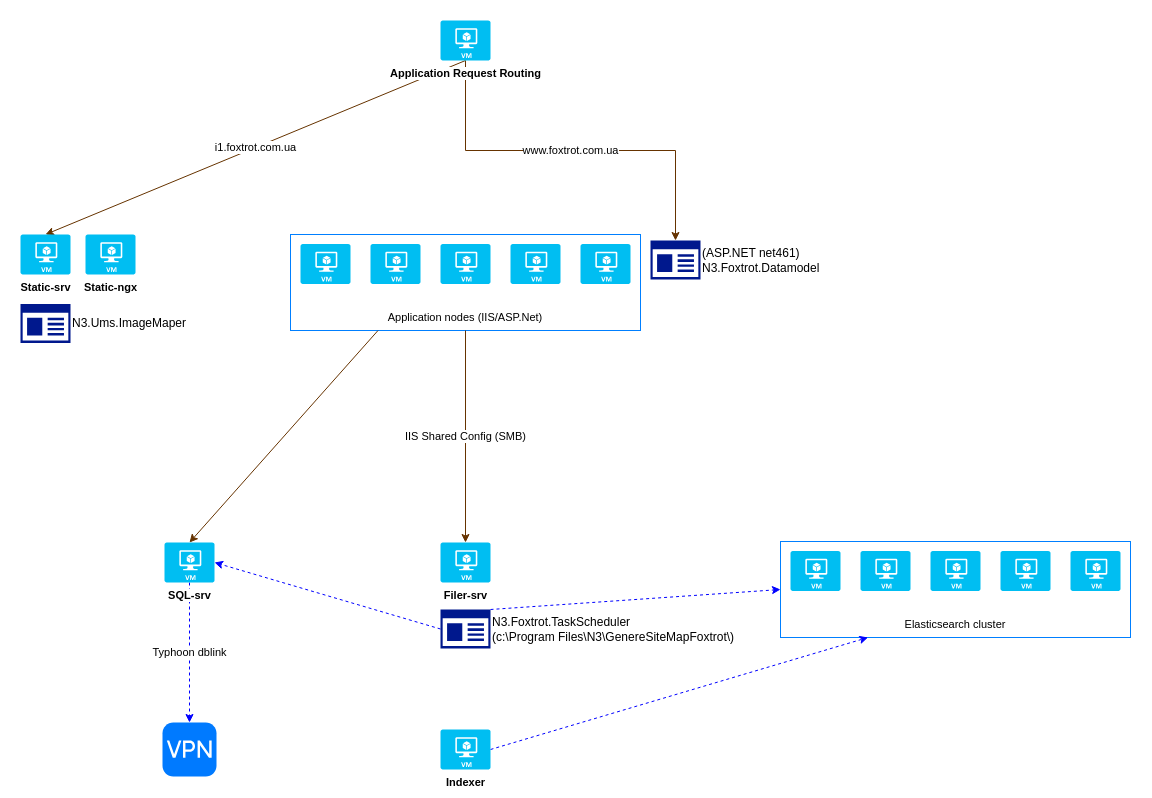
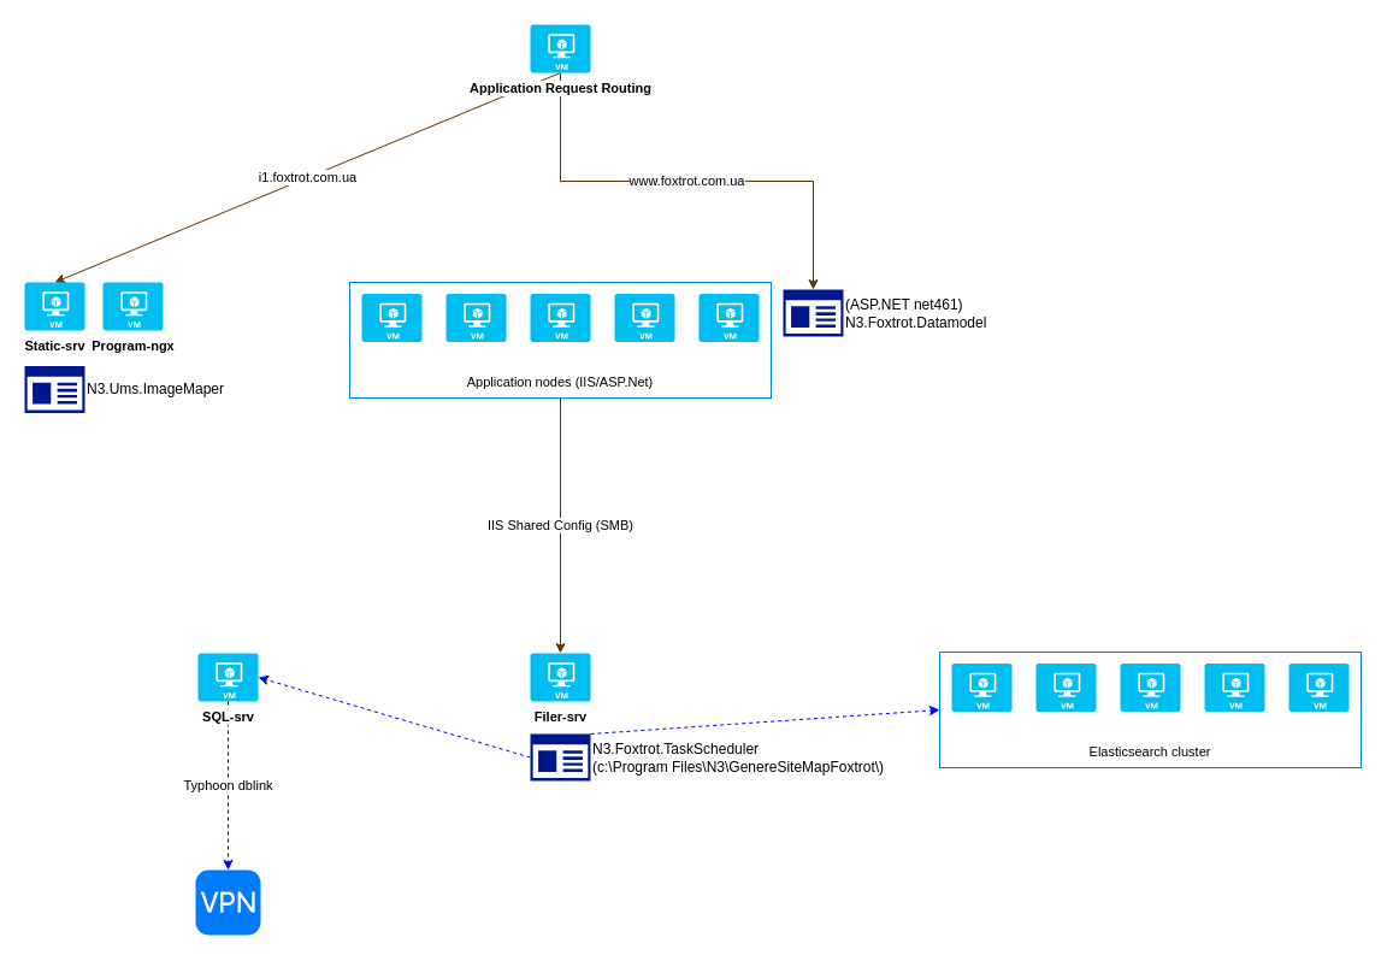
  <mxCell id="0" />
  <mxCell id="1" parent="0" />
  <mxCell id="2" value="www.foxtrot.com.ua" style="edgeStyle=orthogonalEdgeStyle;rounded=0;orthogonalLoop=1;jettySize=auto;html=1;exitX=0.5;exitY=1;exitDx=0;exitDy=0;exitPerimeter=0;strokeColor=#663300;fontSize=11;fontColor=#000000;" parent="1" source="4" target="23" edge="1"><mxGeometry relative="1" as="geometry" /></mxCell>
  <mxCell id="3" value="i1.foxtrot.com.ua" style="rounded=0;orthogonalLoop=1;jettySize=auto;html=1;exitX=0.5;exitY=1;exitDx=0;exitDy=0;exitPerimeter=0;entryX=0.5;entryY=0;entryDx=0;entryDy=0;entryPerimeter=0;strokeColor=#663300;fontSize=11;fontColor=#000000;" parent="1" source="4" target="33" edge="1"><mxGeometry relative="1" as="geometry" /></mxCell>
  <mxCell id="4" value="Application Request Routing" style="verticalLabelPosition=bottom;html=1;verticalAlign=top;align=center;strokeColor=none;fillColor=#00BEF2;shape=mxgraph.azure.virtual_machine;labelBackgroundColor=#ffffff;fontSize=11;fontColor=#000000;fontStyle=1" parent="1" vertex="1"><mxGeometry x="440" y="20" width="50" height="40" as="geometry" /></mxCell>
  <mxCell id="5" value="" style="group" parent="1" vertex="1" connectable="0"><mxGeometry x="290" y="234" width="350" height="96" as="geometry" /></mxCell>
  <mxCell id="6" value="Application nodes (IIS/ASP.Net)" style="rounded=0;whiteSpace=wrap;html=1;labelBackgroundColor=#ffffff;strokeColor=#007FFF;fontSize=11;fontColor=#000000;labelPosition=center;verticalLabelPosition=bottom;align=center;verticalAlign=top;spacing=-24;" parent="5" vertex="1"><mxGeometry width="350" height="96" as="geometry" /></mxCell>
  <mxCell id="7" value="" style="verticalLabelPosition=bottom;html=1;verticalAlign=top;align=center;strokeColor=none;fillColor=#00BEF2;shape=mxgraph.azure.virtual_machine;labelBackgroundColor=#ffffff;fontSize=11;fontColor=#000000;" parent="5" vertex="1"><mxGeometry x="10" y="9.5" width="50" height="40" as="geometry" /></mxCell>
  <mxCell id="8" value="" style="verticalLabelPosition=bottom;html=1;verticalAlign=top;align=center;strokeColor=none;fillColor=#00BEF2;shape=mxgraph.azure.virtual_machine;labelBackgroundColor=#ffffff;fontSize=11;fontColor=#000000;" parent="5" vertex="1"><mxGeometry x="80" y="9.5" width="50" height="40" as="geometry" /></mxCell>
  <mxCell id="9" value="" style="verticalLabelPosition=bottom;html=1;verticalAlign=top;align=center;strokeColor=none;fillColor=#00BEF2;shape=mxgraph.azure.virtual_machine;labelBackgroundColor=#ffffff;fontSize=11;fontColor=#000000;" parent="5" vertex="1"><mxGeometry x="150" y="9.5" width="50" height="40" as="geometry" /></mxCell>
  <mxCell id="10" value="" style="verticalLabelPosition=bottom;html=1;verticalAlign=top;align=center;strokeColor=none;fillColor=#00BEF2;shape=mxgraph.azure.virtual_machine;labelBackgroundColor=#ffffff;fontSize=11;fontColor=#000000;" parent="5" vertex="1"><mxGeometry x="220" y="9.5" width="50" height="40" as="geometry" /></mxCell>
  <mxCell id="11" value="" style="verticalLabelPosition=bottom;html=1;verticalAlign=top;align=center;strokeColor=none;fillColor=#00BEF2;shape=mxgraph.azure.virtual_machine;labelBackgroundColor=#ffffff;fontSize=11;fontColor=#000000;" parent="5" vertex="1"><mxGeometry x="290" y="9.5" width="50" height="40" as="geometry" /></mxCell>
  <mxCell id="12" value="" style="group" parent="1" vertex="1" connectable="0"><mxGeometry x="780" y="541" width="350" height="96" as="geometry" /></mxCell>
  <mxCell id="13" value="Elasticsearch cluster" style="rounded=0;whiteSpace=wrap;html=1;labelBackgroundColor=#ffffff;strokeColor=#007FFF;fontSize=11;fontColor=#000000;labelPosition=center;verticalLabelPosition=bottom;align=center;verticalAlign=top;spacing=-24;" parent="12" vertex="1"><mxGeometry width="350" height="96" as="geometry" /></mxCell>
  <mxCell id="14" value="" style="verticalLabelPosition=bottom;html=1;verticalAlign=top;align=center;strokeColor=none;fillColor=#00BEF2;shape=mxgraph.azure.virtual_machine;labelBackgroundColor=#ffffff;fontSize=11;fontColor=#000000;" parent="12" vertex="1"><mxGeometry x="10" y="9.5" width="50" height="40" as="geometry" /></mxCell>
  <mxCell id="15" value="" style="verticalLabelPosition=bottom;html=1;verticalAlign=top;align=center;strokeColor=none;fillColor=#00BEF2;shape=mxgraph.azure.virtual_machine;labelBackgroundColor=#ffffff;fontSize=11;fontColor=#000000;" parent="12" vertex="1"><mxGeometry x="80" y="9.5" width="50" height="40" as="geometry" /></mxCell>
  <mxCell id="16" value="" style="verticalLabelPosition=bottom;html=1;verticalAlign=top;align=center;strokeColor=none;fillColor=#00BEF2;shape=mxgraph.azure.virtual_machine;labelBackgroundColor=#ffffff;fontSize=11;fontColor=#000000;" parent="12" vertex="1"><mxGeometry x="150" y="9.5" width="50" height="40" as="geometry" /></mxCell>
  <mxCell id="17" value="" style="verticalLabelPosition=bottom;html=1;verticalAlign=top;align=center;strokeColor=none;fillColor=#00BEF2;shape=mxgraph.azure.virtual_machine;labelBackgroundColor=#ffffff;fontSize=11;fontColor=#000000;" parent="12" vertex="1"><mxGeometry x="220" y="9.5" width="50" height="40" as="geometry" /></mxCell>
  <mxCell id="18" value="" style="verticalLabelPosition=bottom;html=1;verticalAlign=top;align=center;strokeColor=none;fillColor=#00BEF2;shape=mxgraph.azure.virtual_machine;labelBackgroundColor=#ffffff;fontSize=11;fontColor=#000000;" parent="12" vertex="1"><mxGeometry x="290" y="9.5" width="50" height="40" as="geometry" /></mxCell>
  <mxCell id="19" value="IIS Shared Config (SMB)" style="edgeStyle=none;rounded=0;orthogonalLoop=1;jettySize=auto;html=1;exitX=0.5;exitY=1;exitDx=0;exitDy=0;entryX=0.5;entryY=0;entryDx=0;entryDy=0;entryPerimeter=0;strokeColor=#663300;fontSize=11;fontColor=#000000;" parent="1" source="6" target="30" edge="1"><mxGeometry relative="1" as="geometry" /></mxCell>
  <mxCell id="20" value="Typhoon dblink" style="edgeStyle=none;rounded=0;orthogonalLoop=1;jettySize=auto;html=1;exitX=0.5;exitY=1;exitDx=0;exitDy=0;exitPerimeter=0;dashed=1;strokeColor=#0000FF;fontSize=11;fontColor=#000000;" parent="1" source="21" target="26" edge="1"><mxGeometry relative="1" as="geometry"><mxPoint x="188.571" y="720" as="targetPoint" /></mxGeometry></mxCell>
  <mxCell id="21" value="SQL-srv" style="verticalLabelPosition=bottom;html=1;verticalAlign=top;align=center;strokeColor=none;fillColor=#00BEF2;shape=mxgraph.azure.virtual_machine;labelBackgroundColor=#ffffff;fontSize=11;fontColor=#000000;fontStyle=1" parent="1" vertex="1"><mxGeometry x="164" y="542" width="50" height="40" as="geometry" /></mxCell>
- <mxCell id="22" style="edgeStyle=none;rounded=0;orthogonalLoop=1;jettySize=auto;html=1;exitX=0.25;exitY=1;exitDx=0;exitDy=0;entryX=0.5;entryY=0;entryDx=0;entryDy=0;entryPerimeter=0;strokeColor=#663300;fontSize=11;fontColor=#000000;" parent="1" source="6" target="21" edge="1"><mxGeometry relative="1" as="geometry" /></mxCell>
  <mxCell id="23" value="(ASP.NET net461)&lt;br&gt;N3.Foxtrot.Datamodel" style="pointerEvents=1;shadow=0;dashed=0;html=1;strokeColor=none;labelPosition=right;verticalLabelPosition=middle;verticalAlign=middle;align=left;shape=mxgraph.mscae.enterprise.app_generic;fillColor=#00188D;labelBackgroundColor=#ffffff;" parent="1" vertex="1"><mxGeometry x="650" y="240" width="50" height="39" as="geometry" /></mxCell>
  <mxCell id="24" style="edgeStyle=none;rounded=0;orthogonalLoop=1;jettySize=auto;html=1;exitX=0;exitY=0.5;exitDx=0;exitDy=0;exitPerimeter=0;entryX=1;entryY=0.5;entryDx=0;entryDy=0;entryPerimeter=0;dashed=1;strokeColor=#0000FF;fontSize=11;fontColor=#000000;" parent="1" source="31" target="21" edge="1"><mxGeometry relative="1" as="geometry" /></mxCell>
  <mxCell id="25" style="edgeStyle=none;rounded=0;orthogonalLoop=1;jettySize=auto;html=1;exitX=1;exitY=0;exitDx=0;exitDy=0;exitPerimeter=0;entryX=0;entryY=0.5;entryDx=0;entryDy=0;dashed=1;strokeColor=#0000FF;fontSize=11;fontColor=#000000;" parent="1" source="31" target="13" edge="1"><mxGeometry relative="1" as="geometry" /></mxCell>
  <mxCell id="26" value="" style="html=1;strokeWidth=1;shadow=0;dashed=0;shape=mxgraph.ios7.misc.vpn;fillColor=#007AFF;strokeColor=none;buttonText=;strokeColor2=#222222;fontColor=#222222;fontSize=8;verticalLabelPosition=bottom;verticalAlign=top;align=center;labelBackgroundColor=#ffffff;" parent="1" vertex="1"><mxGeometry x="162" y="722" width="54" height="54" as="geometry" /></mxCell>
- <mxCell id="27" style="edgeStyle=none;rounded=0;orthogonalLoop=1;jettySize=auto;html=1;exitX=1;exitY=0.5;exitDx=0;exitDy=0;exitPerimeter=0;entryX=0.25;entryY=1;entryDx=0;entryDy=0;dashed=1;strokeColor=#0000FF;fontSize=11;fontColor=#000000;" parent="1" source="28" target="13" edge="1"><mxGeometry relative="1" as="geometry" /></mxCell>
- <mxCell id="28" value="Indexer" style="verticalLabelPosition=bottom;html=1;verticalAlign=top;align=center;strokeColor=none;fillColor=#00BEF2;shape=mxgraph.azure.virtual_machine;labelBackgroundColor=#ffffff;fontSize=11;fontColor=#000000;fontStyle=1" parent="1" vertex="1"><mxGeometry x="440" y="729" width="50" height="40" as="geometry" /></mxCell>
  <mxCell id="29" value="" style="group" parent="1" vertex="1" connectable="0"><mxGeometry x="440" y="542" width="50" height="106" as="geometry" /></mxCell>
  <mxCell id="30" value="Filer-srv" style="verticalLabelPosition=bottom;html=1;verticalAlign=top;align=center;strokeColor=none;fillColor=#00BEF2;shape=mxgraph.azure.virtual_machine;labelBackgroundColor=#ffffff;fontSize=11;fontColor=#000000;fontStyle=1" parent="29" vertex="1"><mxGeometry width="50" height="40" as="geometry" /></mxCell>
  <mxCell id="31" value="&lt;div&gt;N3.Foxtrot.TaskScheduler&lt;/div&gt;&lt;div&gt;(c:\Program Files\N3\GenereSiteMapFoxtrot\)&lt;br&gt;&lt;/div&gt;" style="pointerEvents=1;shadow=0;dashed=0;html=1;strokeColor=none;labelPosition=right;verticalLabelPosition=middle;verticalAlign=middle;align=left;shape=mxgraph.mscae.enterprise.app_generic;fillColor=#00188D;labelBackgroundColor=#ffffff;" parent="29" vertex="1"><mxGeometry y="67" width="50" height="39" as="geometry" /></mxCell>
  <mxCell id="32" value="" style="group" parent="1" vertex="1" connectable="0"><mxGeometry x="20" y="234" width="50" height="108.5" as="geometry" /></mxCell>
  <mxCell id="33" value="Static-srv" style="verticalLabelPosition=bottom;html=1;verticalAlign=top;align=center;strokeColor=none;fillColor=#00BEF2;shape=mxgraph.azure.virtual_machine;labelBackgroundColor=#ffffff;fontSize=11;fontColor=#000000;fontStyle=1" parent="32" vertex="1"><mxGeometry width="50" height="40" as="geometry" /></mxCell>
  <mxCell id="34" value="N3.Ums.ImageMaper" style="pointerEvents=1;shadow=0;dashed=0;html=1;strokeColor=none;labelPosition=right;verticalLabelPosition=middle;verticalAlign=middle;align=left;shape=mxgraph.mscae.enterprise.app_generic;fillColor=#00188D;labelBackgroundColor=#ffffff;" parent="32" vertex="1"><mxGeometry y="69.5" width="50" height="39" as="geometry" /></mxCell>
- <mxCell id="35" value="Static-ngx" style="verticalLabelPosition=bottom;html=1;verticalAlign=top;align=center;strokeColor=none;fillColor=#00BEF2;shape=mxgraph.azure.virtual_machine;labelBackgroundColor=#ffffff;fontSize=11;fontColor=#000000;fontStyle=1" parent="1" vertex="1"><mxGeometry x="85" y="234" width="50" height="40" as="geometry" /></mxCell>
+ <mxCell id="35" value="Program-ngx" style="verticalLabelPosition=bottom;html=1;verticalAlign=top;align=center;strokeColor=none;fillColor=#00BEF2;shape=mxgraph.azure.virtual_machine;labelBackgroundColor=#ffffff;fontSize=11;fontColor=#000000;fontStyle=1" parent="1" vertex="1"><mxGeometry x="85" y="234" width="50" height="40" as="geometry" /></mxCell>
